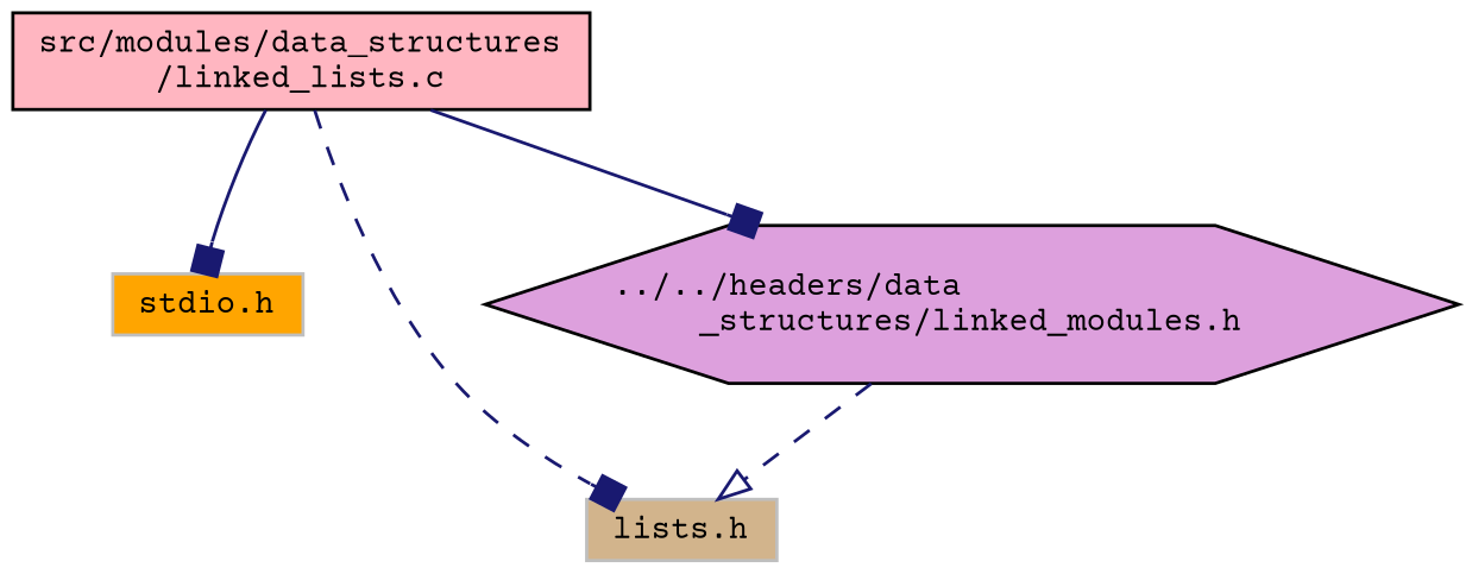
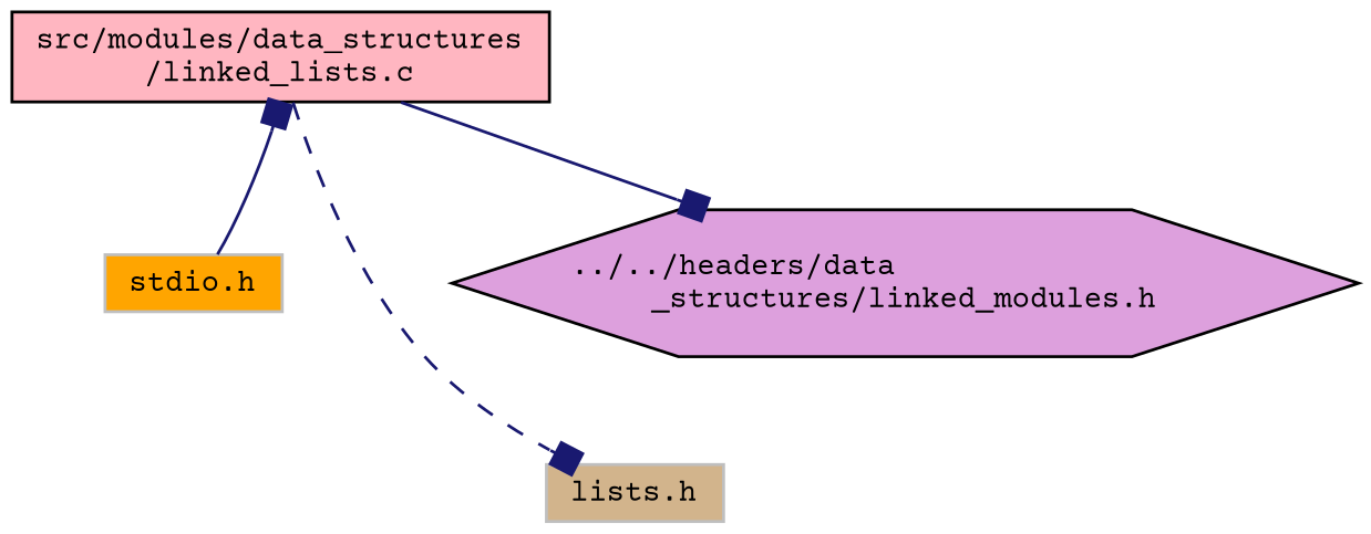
  digraph {
    fontname="Courier Prime"
    node [color=black fontname="Courier Prime" fontsize=10 shape=box style=filled]
    edge [arrowhead=box color=midnightblue fontname="Courier Prime" fontsize=10 labelfontname=Helvetica labelfontsize=10 style=solid]
    n1 [fillcolor=lightpink fontcolor=black height=0.2 label="src/modules/data_structures\l/linked_lists.c" width=0.4]
    n2 [color=grey75 fillcolor=orange height=0.2 label="stdio.h" width=0.4]
    n3 [color=grey75 fillcolor=tan height=0.2 label="lists.h" width=0.4]
    n4 [fillcolor=plum height=0.2 label="../../headers/data\l_structures/linked_modules.h" shape=hexagon width=0.4]
-   n1 -> n2
+   n2 -> n1
    n1 -> n3 [style=dashed]
    n1 -> n4
-   n4 -> n3 [arrowhead=onormal style=dashed]
  }
